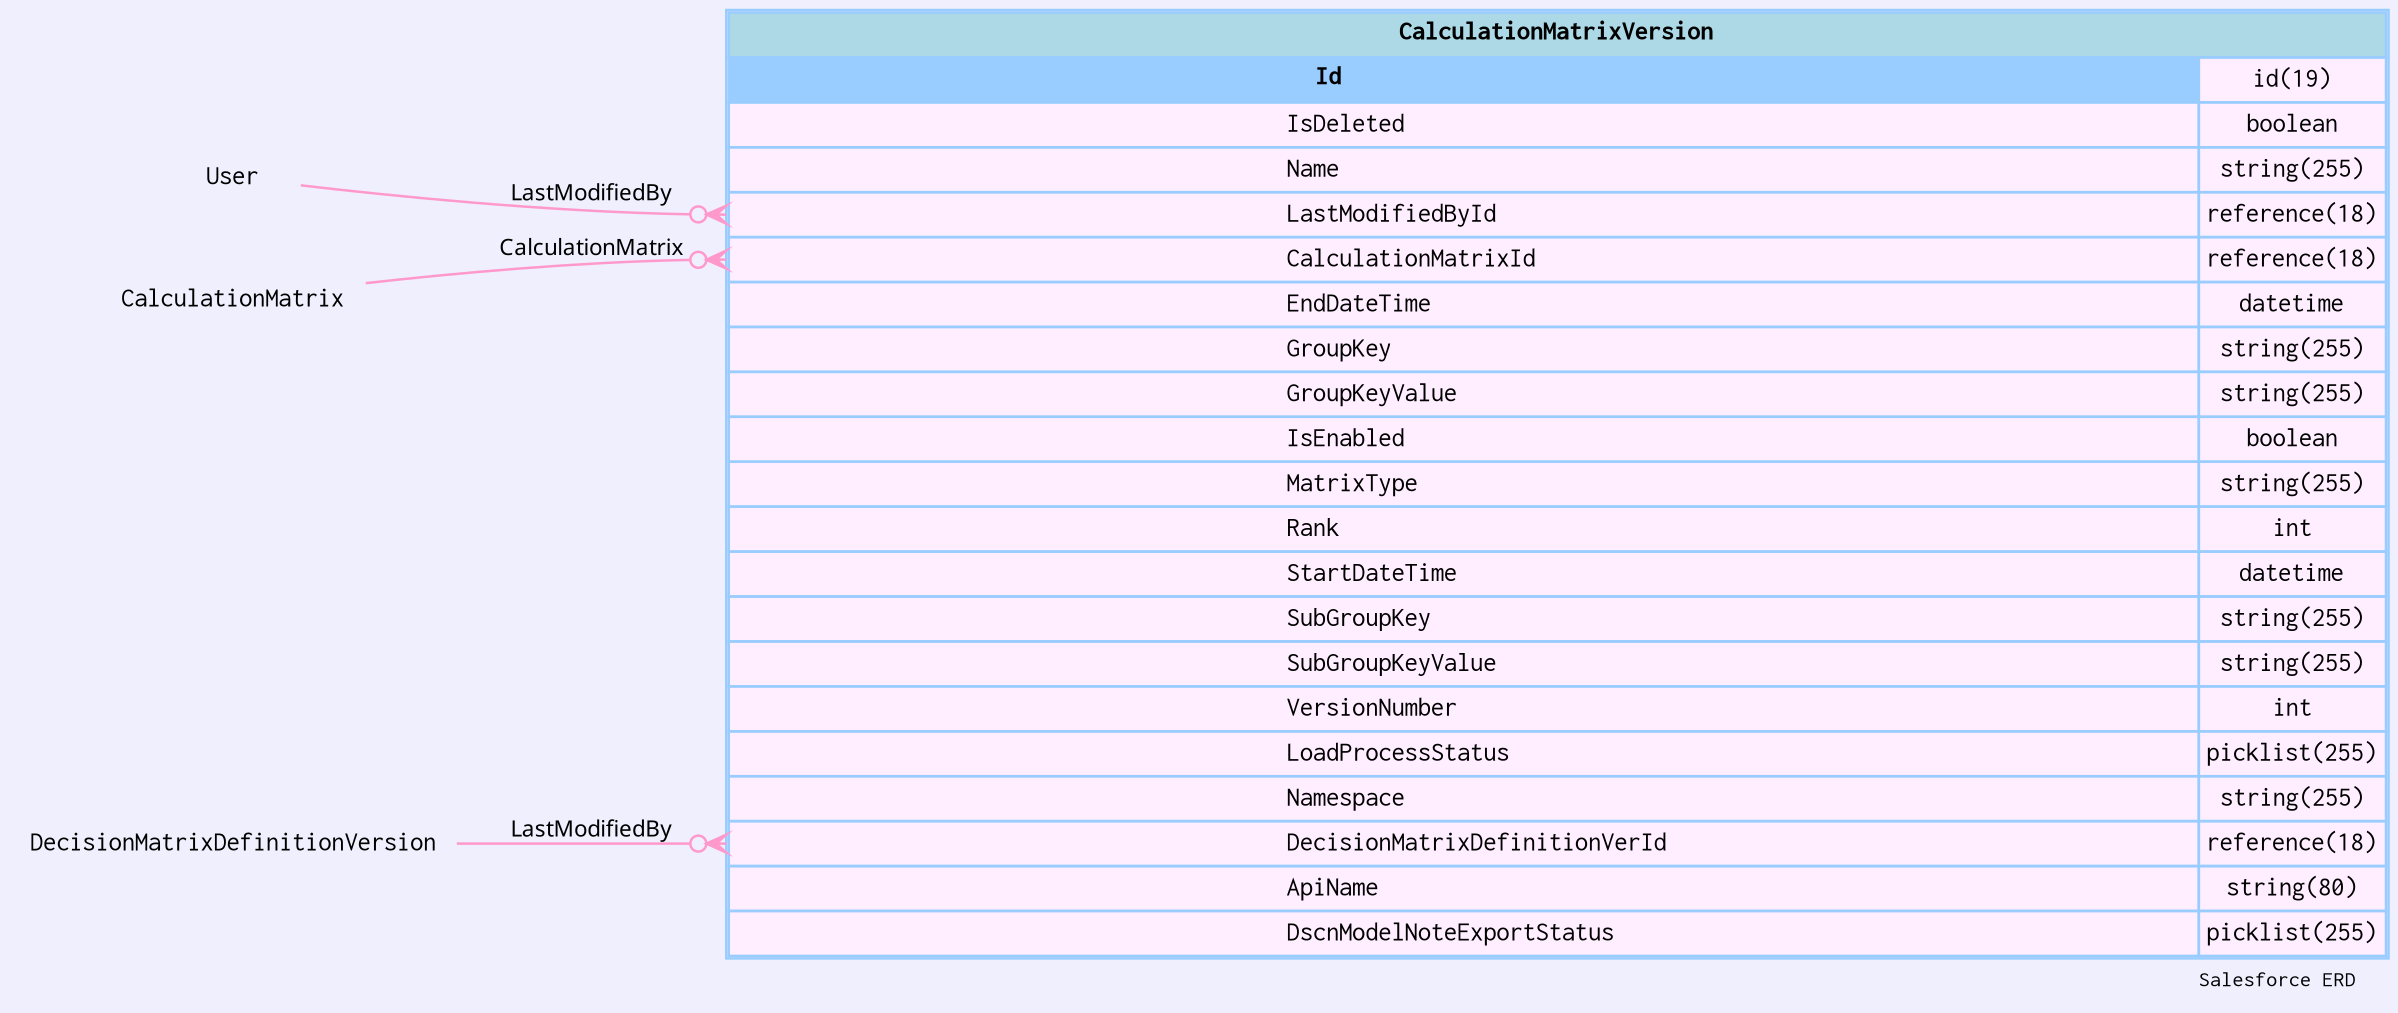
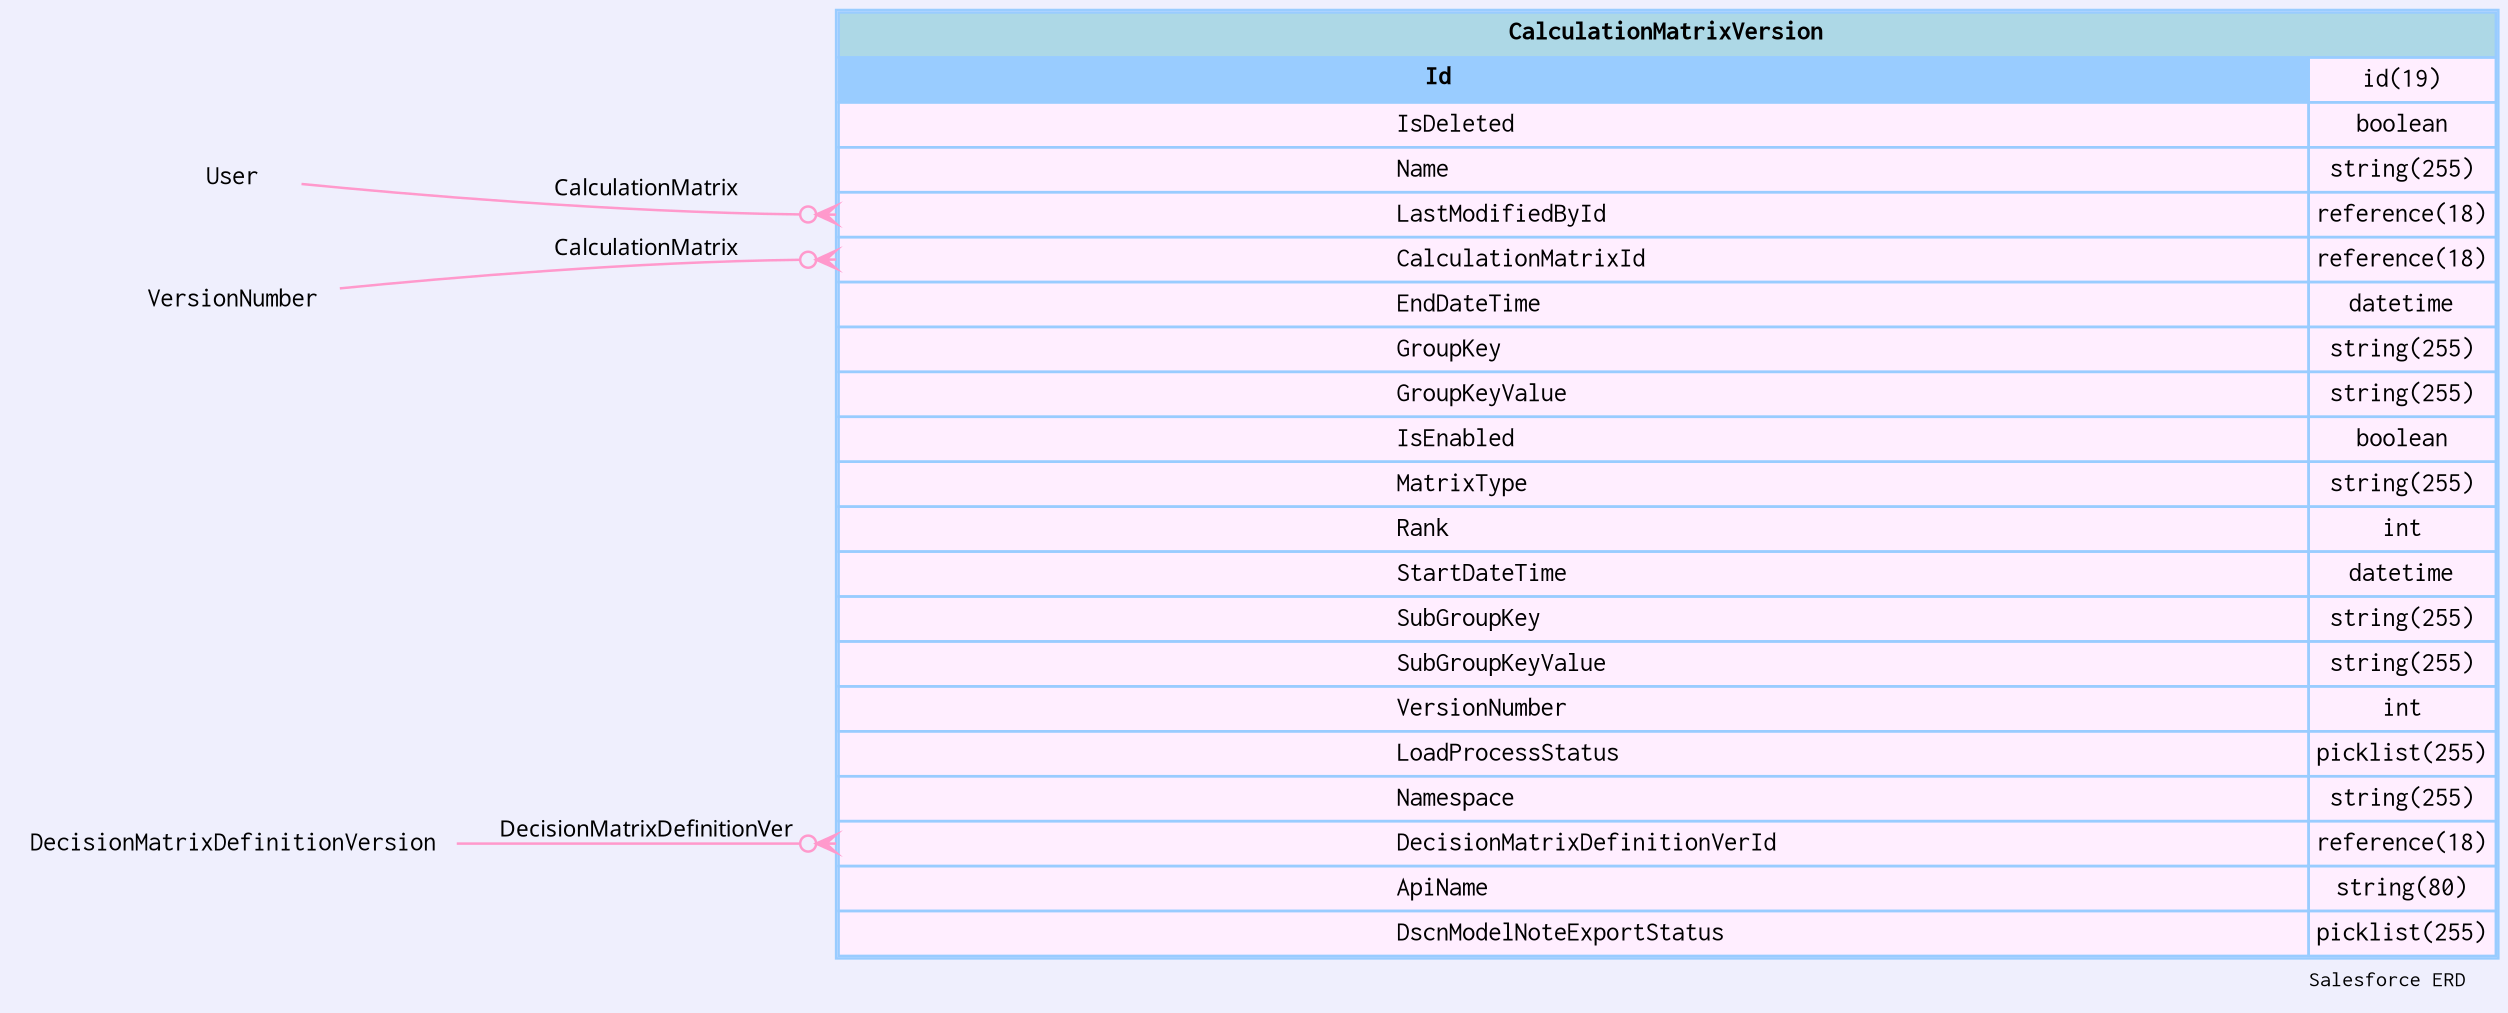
  digraph {
    bgcolor="#efeffd"
    fontname=Courier
    fontsize=9
    label="Salesforce ERD "
    labeljust=r
    nodesep=0.18
    rankdir=RL
    ranksep=0.46
    node [color="#99ccff" fontname=Courier fontsize=11 shape=plaintext]
    edge [arrowhead=none arrowsize=0.8 arrowtail=crowodot color="#ff99cc" dir=back fontname=Monaco fontsize=9 headport="Id:e"]
    n1 [label=<                 <table border="1" cellborder="1" cellspacing="0" bgcolor="#ffeeff" >                      <tr><td colspan="3" bgcolor="lightblue"><b>CalculationMatrixVersion</b></td></tr>              <tr>                                         <td  bgcolor="#99ccff" port="Id" align="left">                                            <b>Id</b>                                         </td><td>id(19)</td></tr> <tr>                                          <td port="IsDeleted" align="left">                                          IsDeleted                                        </td><td>boolean</td></tr> <tr>                                          <td port="Name" align="left">                                          Name                                        </td><td>string(255)</td></tr> <tr>                                          <td port="LastModifiedById" align="left">                                          LastModifiedById                                        </td><td>reference(18)</td></tr> <tr>                                          <td port="CalculationMatrixId" align="left">                                          CalculationMatrixId                                        </td><td>reference(18)</td></tr> <tr>                                          <td port="EndDateTime" align="left">                                          EndDateTime                                        </td><td>datetime</td></tr> <tr>                                          <td port="GroupKey" align="left">                                          GroupKey                                        </td><td>string(255)</td></tr> <tr>                                          <td port="GroupKeyValue" align="left">                                          GroupKeyValue                                        </td><td>string(255)</td></tr> <tr>                                          <td port="IsEnabled" align="left">                                          IsEnabled                                        </td><td>boolean</td></tr> <tr>                                          <td port="MatrixType" align="left">                                          MatrixType                                        </td><td>string(255)</td></tr> <tr>                                          <td port="Rank" align="left">                                          Rank                                        </td><td>int</td></tr> <tr>                                          <td port="StartDateTime" align="left">                                          StartDateTime                                        </td><td>datetime</td></tr> <tr>                                          <td port="SubGroupKey" align="left">                                          SubGroupKey                                        </td><td>string(255)</td></tr> <tr>                                          <td port="SubGroupKeyValue" align="left">                                          SubGroupKeyValue                                        </td><td>string(255)</td></tr> <tr>                                          <td port="VersionNumber" align="left">                                          VersionNumber                                        </td><td>int</td></tr> <tr>                                          <td port="LoadProcessStatus" align="left">                                          LoadProcessStatus                                        </td><td>picklist(255)</td></tr> <tr>                                          <td port="Namespace" align="left">                                          Namespace                                        </td><td>string(255)</td></tr> <tr>                                          <td port="DecisionMatrixDefinitionVerId" align="left">                                          DecisionMatrixDefinitionVerId                                        </td><td>reference(18)</td></tr> <tr>                                          <td port="ApiName" align="left">                                          ApiName                                        </td><td>string(80)</td></tr> <tr>                                          <td port="DscnModelNoteExportStatus" align="left">                                          DscnModelNoteExportStatus                                        </td><td>picklist(255)</td></tr>                             </table>                 > margin=0 shape=none]
    User
-   CalculationMatrix
+   CalculationMatrix [label=VersionNumber]
    DecisionMatrixDefinitionVersion
-   n1 -> User [label=LastModifiedBy tailport="LastModifiedById:w"]
+   n1 -> User [label=CalculationMatrix tailport="LastModifiedById:w"]
    n1 -> CalculationMatrix [label=CalculationMatrix tailport="CalculationMatrixId:w"]
-   n1 -> DecisionMatrixDefinitionVersion [label=LastModifiedBy tailport="DecisionMatrixDefinitionVerId:w"]
+   n1 -> DecisionMatrixDefinitionVersion [label=DecisionMatrixDefinitionVer tailport="DecisionMatrixDefinitionVerId:w"]
  }
